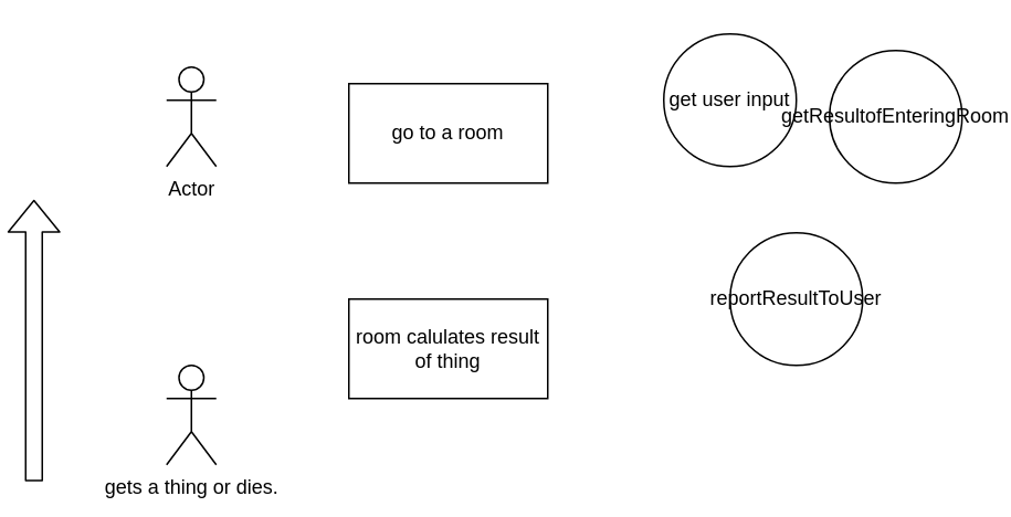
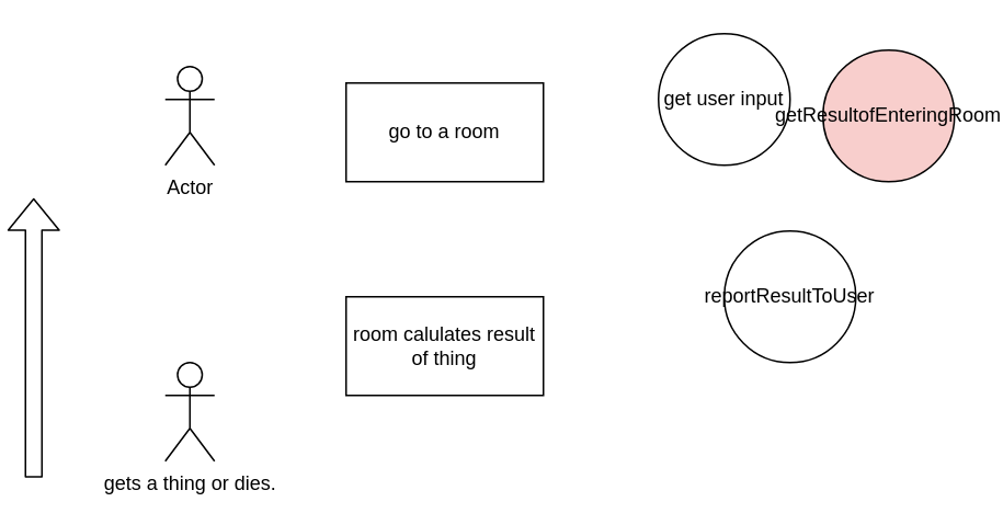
  <mxCell id="0" />
  <mxCell id="1" parent="0" />
  <mxCell id="2" value="go to a room" style="rounded=0;whiteSpace=wrap;html=1;" vertex="1" parent="1"><mxGeometry x="210" y="50" width="120" height="60" as="geometry" /></mxCell>
  <mxCell id="3" value="Actor" style="shape=umlActor;verticalLabelPosition=bottom;verticalAlign=top;html=1;outlineConnect=0;" vertex="1" parent="1"><mxGeometry x="100" y="40" width="30" height="60" as="geometry" /></mxCell>
  <mxCell id="4" value="room calulates result of thing" style="rounded=0;whiteSpace=wrap;html=1;" vertex="1" parent="1"><mxGeometry x="210" y="180" width="120" height="60" as="geometry" /></mxCell>
  <mxCell id="5" value="gets a thing or dies." style="shape=umlActor;verticalLabelPosition=bottom;verticalAlign=top;html=1;outlineConnect=0;" vertex="1" parent="1"><mxGeometry x="100" y="220" width="30" height="60" as="geometry" /></mxCell>
  <mxCell id="6" value="" style="shape=flexArrow;endArrow=classic;html=1;" edge="1" parent="1"><mxGeometry width="50" height="50" relative="1" as="geometry"><mxPoint x="20" y="290" as="sourcePoint" /><mxPoint x="20" y="120" as="targetPoint" /></mxGeometry></mxCell>
  <mxCell id="7" value="get user input" style="ellipse;whiteSpace=wrap;html=1;aspect=fixed;" vertex="1" parent="1"><mxGeometry x="400" y="20" width="80" height="80" as="geometry" /></mxCell>
- <mxCell id="8" value="getResultofEnteringRoom" style="ellipse;whiteSpace=wrap;html=1;aspect=fixed;" vertex="1" parent="1"><mxGeometry x="500" y="30" width="80" height="80" as="geometry" /></mxCell>
+ <mxCell id="8" value="getResultofEnteringRoom" style="ellipse;whiteSpace=wrap;html=1;aspect=fixed;fillColor=#f8cecc;" vertex="1" parent="1"><mxGeometry x="500" y="30" width="80" height="80" as="geometry" /></mxCell>
  <mxCell id="9" value="reportResultToUser&lt;br&gt;" style="ellipse;whiteSpace=wrap;html=1;aspect=fixed;" vertex="1" parent="1"><mxGeometry x="440" y="140" width="80" height="80" as="geometry" /></mxCell>
